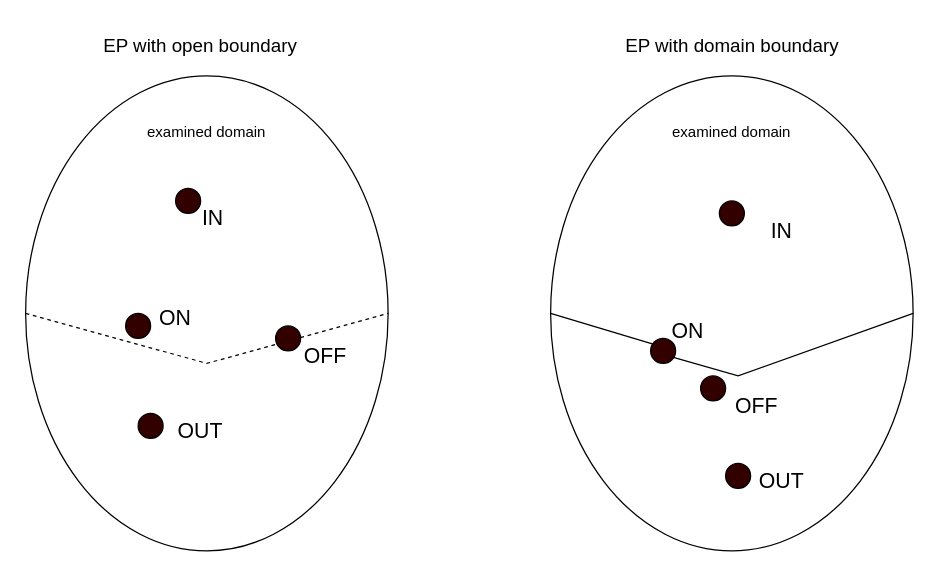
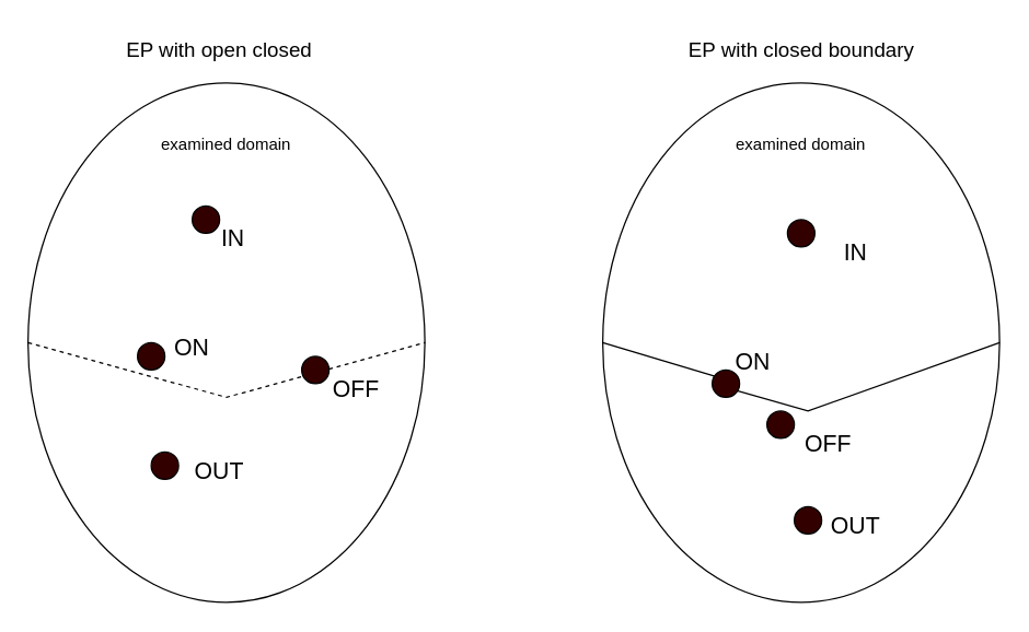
  <mxCell id="0" />
  <mxCell id="1" parent="0" />
  <mxCell id="2" value="" style="ellipse;whiteSpace=wrap;html=1;" vertex="1" parent="1"><mxGeometry x="20" y="60" width="290" height="380" as="geometry" /></mxCell>
  <mxCell id="3" value="" style="ellipse;whiteSpace=wrap;html=1;" vertex="1" parent="1"><mxGeometry x="440" y="60" width="290" height="380" as="geometry" /></mxCell>
  <mxCell id="4" value="" style="endArrow=none;dashed=1;html=1;rounded=0;exitX=0;exitY=0.5;exitDx=0;exitDy=0;entryX=1;entryY=0.5;entryDx=0;entryDy=0;" edge="1" parent="1" source="2" target="2"><mxGeometry width="50" height="50" relative="1" as="geometry"><mxPoint x="380" y="730" as="sourcePoint" /><mxPoint x="430" y="680" as="targetPoint" /><Array as="points"><mxPoint x="165" y="290" /></Array></mxGeometry></mxCell>
  <mxCell id="5" value="" style="endArrow=none;html=1;rounded=0;entryX=0;entryY=0.5;entryDx=0;entryDy=0;exitX=1;exitY=0.5;exitDx=0;exitDy=0;" edge="1" parent="1" source="11" target="3"><mxGeometry width="50" height="50" relative="1" as="geometry"><mxPoint x="380" y="730" as="sourcePoint" /><mxPoint x="430" y="680" as="targetPoint" /><Array as="points" /></mxGeometry></mxCell>
  <mxCell id="6" value="" style="ellipse;whiteSpace=wrap;html=1;aspect=fixed;fillColor=#330000;" vertex="1" parent="1"><mxGeometry x="220" y="260" width="20" height="20" as="geometry" /></mxCell>
  <mxCell id="7" value="" style="ellipse;whiteSpace=wrap;html=1;aspect=fixed;fillColor=#330000;" vertex="1" parent="1"><mxGeometry x="100" y="250" width="20" height="20" as="geometry" /></mxCell>
  <mxCell id="8" value="" style="ellipse;whiteSpace=wrap;html=1;aspect=fixed;fillColor=#330000;" vertex="1" parent="1"><mxGeometry x="110" y="330" width="20" height="20" as="geometry" /></mxCell>
  <mxCell id="9" value="" style="ellipse;whiteSpace=wrap;html=1;aspect=fixed;fillColor=#330000;" vertex="1" parent="1"><mxGeometry x="140" y="150" width="20" height="20" as="geometry" /></mxCell>
  <mxCell id="10" value="" style="endArrow=none;html=1;rounded=0;entryX=0;entryY=0.5;entryDx=0;entryDy=0;exitX=1;exitY=0.5;exitDx=0;exitDy=0;" edge="1" parent="1" source="3" target="11"><mxGeometry width="50" height="50" relative="1" as="geometry"><mxPoint x="730" y="250" as="sourcePoint" /><mxPoint x="440" y="250" as="targetPoint" /><Array as="points"><mxPoint x="590" y="300" /></Array></mxGeometry></mxCell>
  <mxCell id="11" value="" style="ellipse;whiteSpace=wrap;html=1;aspect=fixed;fillColor=#330000;" vertex="1" parent="1"><mxGeometry x="520" y="270" width="20" height="20" as="geometry" /></mxCell>
  <mxCell id="12" value="" style="ellipse;whiteSpace=wrap;html=1;aspect=fixed;fillColor=#330000;" vertex="1" parent="1"><mxGeometry x="560" y="300" width="20" height="20" as="geometry" /></mxCell>
  <mxCell id="13" value="" style="ellipse;whiteSpace=wrap;html=1;aspect=fixed;fillColor=#330000;" vertex="1" parent="1"><mxGeometry x="575" y="160" width="20" height="20" as="geometry" /></mxCell>
  <mxCell id="14" value="" style="ellipse;whiteSpace=wrap;html=1;aspect=fixed;fillColor=#330000;" vertex="1" parent="1"><mxGeometry x="580" y="370" width="20" height="20" as="geometry" /></mxCell>
  <mxCell id="15" value="&lt;font style=&quot;font-size: 17px;&quot;&gt;OUT&lt;/font&gt;" style="text;html=1;strokeColor=none;fillColor=none;align=center;verticalAlign=middle;whiteSpace=wrap;rounded=0;" vertex="1" parent="1"><mxGeometry x="595" y="370" width="60" height="30" as="geometry" /></mxCell>
  <mxCell id="16" value="&lt;font style=&quot;font-size: 17px;&quot;&gt;OUT&lt;/font&gt;" style="text;html=1;strokeColor=none;fillColor=none;align=center;verticalAlign=middle;whiteSpace=wrap;rounded=0;" vertex="1" parent="1"><mxGeometry x="130" y="330" width="60" height="30" as="geometry" /></mxCell>
  <mxCell id="17" value="&lt;font style=&quot;font-size: 17px;&quot;&gt;OFF&lt;/font&gt;" style="text;html=1;strokeColor=none;fillColor=none;align=center;verticalAlign=middle;whiteSpace=wrap;rounded=0;" vertex="1" parent="1"><mxGeometry x="575" y="310" width="60" height="30" as="geometry" /></mxCell>
  <mxCell id="18" value="&lt;font style=&quot;font-size: 17px;&quot;&gt;ON&lt;/font&gt;" style="text;html=1;strokeColor=none;fillColor=none;align=center;verticalAlign=middle;whiteSpace=wrap;rounded=0;" vertex="1" parent="1"><mxGeometry x="520" y="250" width="60" height="30" as="geometry" /></mxCell>
  <mxCell id="19" value="&lt;font style=&quot;font-size: 17px;&quot;&gt;IN&lt;/font&gt;" style="text;html=1;strokeColor=none;fillColor=none;align=center;verticalAlign=middle;whiteSpace=wrap;rounded=0;" vertex="1" parent="1"><mxGeometry x="595" y="170" width="60" height="30" as="geometry" /></mxCell>
  <mxCell id="20" value="&lt;font style=&quot;font-size: 17px;&quot;&gt;OFF&lt;/font&gt;" style="text;html=1;strokeColor=none;fillColor=none;align=center;verticalAlign=middle;whiteSpace=wrap;rounded=0;" vertex="1" parent="1"><mxGeometry x="230" y="270" width="60" height="30" as="geometry" /></mxCell>
  <mxCell id="21" value="&lt;font style=&quot;font-size: 17px;&quot;&gt;ON&lt;/font&gt;" style="text;html=1;strokeColor=none;fillColor=none;align=center;verticalAlign=middle;whiteSpace=wrap;rounded=0;" vertex="1" parent="1"><mxGeometry x="110" y="240" width="60" height="30" as="geometry" /></mxCell>
  <mxCell id="22" value="&lt;font style=&quot;font-size: 17px;&quot;&gt;IN&lt;/font&gt;" style="text;html=1;strokeColor=none;fillColor=none;align=center;verticalAlign=middle;whiteSpace=wrap;rounded=0;" vertex="1" parent="1"><mxGeometry x="140" y="160" width="60" height="30" as="geometry" /></mxCell>
  <mxCell id="23" value="examined domain" style="text;html=1;strokeColor=none;fillColor=none;align=center;verticalAlign=middle;whiteSpace=wrap;rounded=0;" vertex="1" parent="1"><mxGeometry x="100" y="90" width="130" height="30" as="geometry" /></mxCell>
  <mxCell id="24" value="examined domain" style="text;html=1;strokeColor=none;fillColor=none;align=center;verticalAlign=middle;whiteSpace=wrap;rounded=0;" vertex="1" parent="1"><mxGeometry x="520" y="90" width="130" height="30" as="geometry" /></mxCell>
- <mxCell id="25" value="&lt;div style=&quot;font-size: 13px;&quot;&gt;&lt;font style=&quot;font-size: 15px;&quot;&gt;EP with open boundary&lt;/font&gt;&lt;/div&gt;" style="text;html=1;strokeColor=none;fillColor=none;align=center;verticalAlign=middle;whiteSpace=wrap;rounded=0;" vertex="1" parent="1"><mxGeometry x="75" y="20" width="170" height="30" as="geometry" /></mxCell>
- <mxCell id="26" value="&lt;div style=&quot;font-size: 15px;&quot;&gt;EP with domain boundary&lt;/div&gt;" style="text;html=1;strokeColor=none;fillColor=none;align=center;verticalAlign=middle;whiteSpace=wrap;rounded=0;" vertex="1" parent="1"><mxGeometry x="497.5" y="20" width="175" height="30" as="geometry" /></mxCell>
+ <mxCell id="25" value="&lt;div style=&quot;font-size: 13px;&quot;&gt;&lt;font style=&quot;font-size: 15px;&quot;&gt;EP with open closed&lt;/font&gt;&lt;/div&gt;" style="text;html=1;strokeColor=none;fillColor=none;align=center;verticalAlign=middle;whiteSpace=wrap;rounded=0;" vertex="1" parent="1"><mxGeometry x="75" y="20" width="170" height="30" as="geometry" /></mxCell>
+ <mxCell id="26" value="&lt;div style=&quot;font-size: 15px;&quot;&gt;EP with closed boundary&lt;/div&gt;" style="text;html=1;strokeColor=none;fillColor=none;align=center;verticalAlign=middle;whiteSpace=wrap;rounded=0;" vertex="1" parent="1"><mxGeometry x="497.5" y="20" width="175" height="30" as="geometry" /></mxCell>
